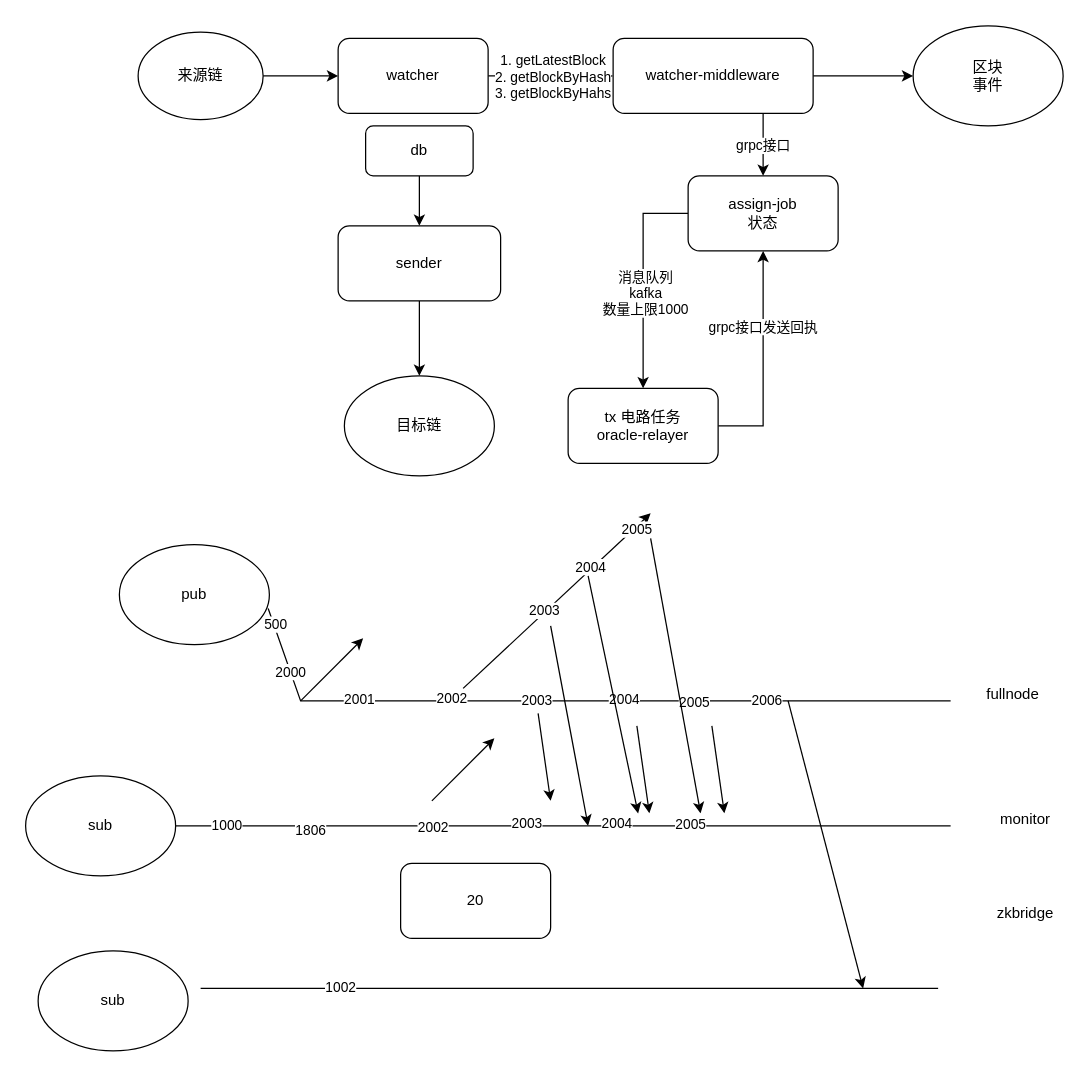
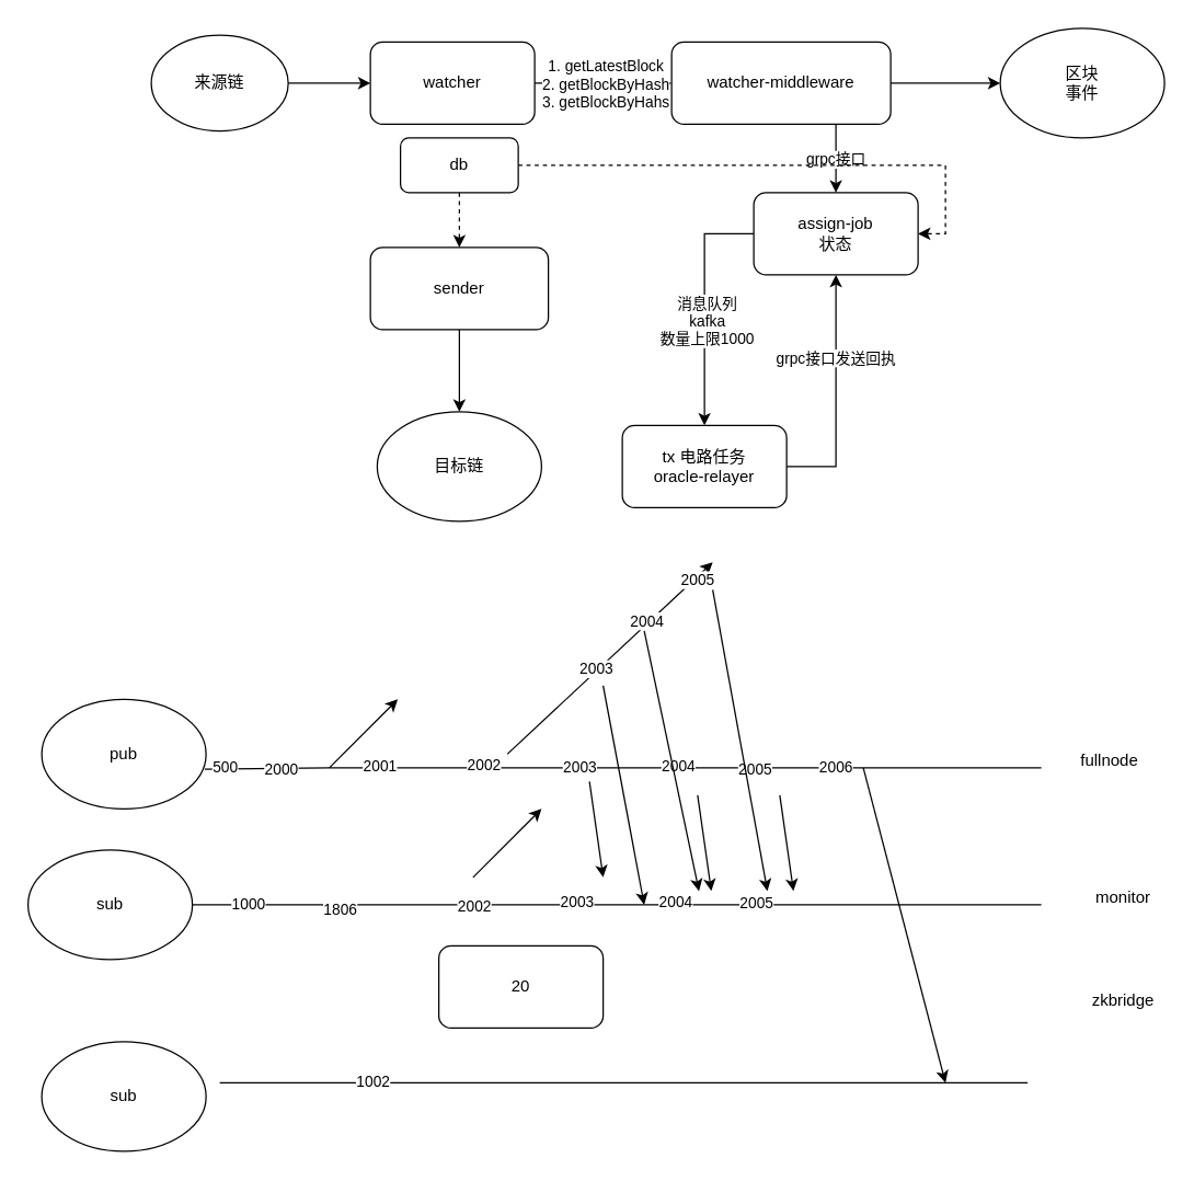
  <mxCell id="0" />
  <mxCell id="1" parent="0" />
  <mxCell id="2" style="edgeStyle=orthogonalEdgeStyle;rounded=0;orthogonalLoop=1;jettySize=auto;html=1;" parent="1" source="4" target="8" edge="1"><mxGeometry relative="1" as="geometry" /></mxCell>
  <mxCell id="3" value="1. getLatestBlock&lt;br&gt;2. getBlockByHash&lt;br&gt;3. getBlockByHahs" style="edgeLabel;html=1;align=center;verticalAlign=middle;resizable=0;points=[];" parent="2" vertex="1" connectable="0"><mxGeometry x="0.011" relative="1" as="geometry"><mxPoint as="offset" /></mxGeometry></mxCell>
  <mxCell id="4" value="watcher" style="rounded=1;whiteSpace=wrap;html=1;" parent="1" vertex="1"><mxGeometry x="270" y="30" width="120" height="60" as="geometry" /></mxCell>
  <mxCell id="5" style="edgeStyle=orthogonalEdgeStyle;rounded=0;orthogonalLoop=1;jettySize=auto;html=1;" parent="1" source="8" target="11" edge="1"><mxGeometry relative="1" as="geometry"><Array as="points"><mxPoint x="610" y="100" /><mxPoint x="610" y="100" /></Array></mxGeometry></mxCell>
  <mxCell id="6" value="grpc接口" style="edgeLabel;html=1;align=center;verticalAlign=middle;resizable=0;points=[];" parent="5" vertex="1" connectable="0"><mxGeometry x="0.004" y="-1" relative="1" as="geometry"><mxPoint as="offset" /></mxGeometry></mxCell>
  <mxCell id="7" style="edgeStyle=orthogonalEdgeStyle;rounded=0;orthogonalLoop=1;jettySize=auto;html=1;" parent="1" source="8" target="15" edge="1"><mxGeometry relative="1" as="geometry"><mxPoint x="710" y="60" as="targetPoint" /></mxGeometry></mxCell>
  <mxCell id="8" value="watcher-middleware" style="rounded=1;whiteSpace=wrap;html=1;" parent="1" vertex="1"><mxGeometry x="490" y="30" width="160" height="60" as="geometry" /></mxCell>
  <mxCell id="9" style="edgeStyle=orthogonalEdgeStyle;rounded=0;orthogonalLoop=1;jettySize=auto;html=1;exitX=0;exitY=0.5;exitDx=0;exitDy=0;" parent="1" source="11" target="14" edge="1"><mxGeometry relative="1" as="geometry"><Array as="points"><mxPoint x="514" y="170" /></Array><mxPoint x="514" y="170" as="sourcePoint" /></mxGeometry></mxCell>
  <mxCell id="10" value="消息队列&lt;br&gt;kafka&lt;br&gt;数量上限1000" style="edgeLabel;html=1;align=center;verticalAlign=middle;resizable=0;points=[];" parent="9" vertex="1" connectable="0"><mxGeometry x="0.129" y="1" relative="1" as="geometry"><mxPoint as="offset" /></mxGeometry></mxCell>
  <mxCell id="11" value="assign-job&lt;br&gt;状态" style="rounded=1;whiteSpace=wrap;html=1;" parent="1" vertex="1"><mxGeometry x="550" y="140" width="120" height="60" as="geometry" /></mxCell>
  <mxCell id="12" style="edgeStyle=orthogonalEdgeStyle;rounded=0;orthogonalLoop=1;jettySize=auto;html=1;entryX=0.5;entryY=1;entryDx=0;entryDy=0;exitX=1;exitY=0.5;exitDx=0;exitDy=0;" parent="1" source="14" target="11" edge="1"><mxGeometry relative="1" as="geometry"><mxPoint x="650" y="210" as="targetPoint" /></mxGeometry></mxCell>
  <mxCell id="13" value="grpc接口发送回执" style="edgeLabel;html=1;align=center;verticalAlign=middle;resizable=0;points=[];" parent="12" vertex="1" connectable="0"><mxGeometry x="0.319" y="1" relative="1" as="geometry"><mxPoint as="offset" /></mxGeometry></mxCell>
  <mxCell id="14" value="tx 电路任务&lt;br style=&quot;border-color: var(--border-color);&quot;&gt;oracle-relayer" style="rounded=1;whiteSpace=wrap;html=1;" parent="1" vertex="1"><mxGeometry x="454" y="310" width="120" height="60" as="geometry" /></mxCell>
  <mxCell id="15" value="区块&lt;br&gt;事件" style="ellipse;whiteSpace=wrap;html=1;" parent="1" vertex="1"><mxGeometry x="730" y="20" width="120" height="80" as="geometry" /></mxCell>
- <mxCell id="16" style="edgeStyle=orthogonalEdgeStyle;rounded=0;orthogonalLoop=1;jettySize=auto;html=1;exitX=0.5;exitY=1;exitDx=0;exitDy=0;entryX=0.5;entryY=0;entryDx=0;entryDy=0;dashed=0;" parent="1" source="18" target="20" edge="1"><mxGeometry relative="1" as="geometry" /></mxCell>
+ <mxCell id="16" style="edgeStyle=orthogonalEdgeStyle;rounded=0;orthogonalLoop=1;jettySize=auto;html=1;exitX=0.5;exitY=1;exitDx=0;exitDy=0;entryX=0.5;entryY=0;entryDx=0;entryDy=0;dashed=1;" parent="1" source="18" target="20" edge="1"><mxGeometry relative="1" as="geometry" /></mxCell>
+ <mxCell id="17" style="edgeStyle=orthogonalEdgeStyle;rounded=0;orthogonalLoop=1;jettySize=auto;html=1;exitX=1;exitY=0.5;exitDx=0;exitDy=0;entryX=1;entryY=0.5;entryDx=0;entryDy=0;dashed=1;" parent="1" source="18" target="11" edge="1"><mxGeometry relative="1" as="geometry" /></mxCell>
  <mxCell id="18" value="db" style="rounded=1;whiteSpace=wrap;html=1;" parent="1" vertex="1"><mxGeometry x="292" y="100" width="86" height="40" as="geometry" /></mxCell>
  <mxCell id="19" style="edgeStyle=orthogonalEdgeStyle;rounded=0;orthogonalLoop=1;jettySize=auto;html=1;entryX=0.5;entryY=0;entryDx=0;entryDy=0;" parent="1" source="20" target="21" edge="1"><mxGeometry relative="1" as="geometry"><mxPoint x="335" y="300" as="targetPoint" /></mxGeometry></mxCell>
  <mxCell id="20" value="sender" style="rounded=1;whiteSpace=wrap;html=1;" parent="1" vertex="1"><mxGeometry x="270" y="180" width="130" height="60" as="geometry" /></mxCell>
  <mxCell id="21" value="目标链" style="ellipse;whiteSpace=wrap;html=1;" parent="1" vertex="1"><mxGeometry x="275" y="300" width="120" height="80" as="geometry" /></mxCell>
  <mxCell id="22" style="edgeStyle=orthogonalEdgeStyle;rounded=0;orthogonalLoop=1;jettySize=auto;html=1;" parent="1" source="23" target="4" edge="1"><mxGeometry relative="1" as="geometry" /></mxCell>
  <mxCell id="23" value="来源链" style="ellipse;whiteSpace=wrap;html=1;" parent="1" vertex="1"><mxGeometry x="110" y="25" width="100" height="70" as="geometry" /></mxCell>
  <mxCell id="24" value="" style="endArrow=none;html=1;rounded=0;exitX=0.992;exitY=0.638;exitDx=0;exitDy=0;exitPerimeter=0;" edge="1" parent="1" source="56"><mxGeometry width="50" height="50" relative="1" as="geometry"><mxPoint x="180" y="560" as="sourcePoint" /><mxPoint x="760" y="560" as="targetPoint" /><Array as="points"><mxPoint x="240" y="560" /></Array></mxGeometry></mxCell>
  <mxCell id="25" value="2000" style="edgeLabel;html=1;align=center;verticalAlign=middle;resizable=0;points=[];" vertex="1" connectable="0" parent="24"><mxGeometry x="-0.821" relative="1" as="geometry"><mxPoint as="offset" /></mxGeometry></mxCell>
  <mxCell id="26" value="2001" style="edgeLabel;html=1;align=center;verticalAlign=middle;resizable=0;points=[];" vertex="1" connectable="0" parent="24"><mxGeometry x="-0.583" y="2" relative="1" as="geometry"><mxPoint as="offset" /></mxGeometry></mxCell>
  <mxCell id="27" value="2002" style="edgeLabel;html=1;align=center;verticalAlign=middle;resizable=0;points=[];" vertex="1" connectable="0" parent="24"><mxGeometry x="-0.335" y="3" relative="1" as="geometry"><mxPoint as="offset" /></mxGeometry></mxCell>
  <mxCell id="28" value="2003" style="edgeLabel;html=1;align=center;verticalAlign=middle;resizable=0;points=[];" vertex="1" connectable="0" parent="24"><mxGeometry x="-0.107" y="1" relative="1" as="geometry"><mxPoint as="offset" /></mxGeometry></mxCell>
  <mxCell id="29" value="2004" style="edgeLabel;html=1;align=center;verticalAlign=middle;resizable=0;points=[];" vertex="1" connectable="0" parent="24"><mxGeometry x="0.128" y="2" relative="1" as="geometry"><mxPoint as="offset" /></mxGeometry></mxCell>
  <mxCell id="30" value="2005" style="edgeLabel;html=1;align=center;verticalAlign=middle;resizable=0;points=[];" vertex="1" connectable="0" parent="24"><mxGeometry x="0.314" relative="1" as="geometry"><mxPoint as="offset" /></mxGeometry></mxCell>
  <mxCell id="31" value="500" style="edgeLabel;html=1;align=center;verticalAlign=middle;resizable=0;points=[];" vertex="1" connectable="0" parent="24"><mxGeometry x="-0.954" y="1" relative="1" as="geometry"><mxPoint as="offset" /></mxGeometry></mxCell>
  <mxCell id="32" value="2006" style="edgeLabel;html=1;align=center;verticalAlign=middle;resizable=0;points=[];" vertex="1" connectable="0" parent="24"><mxGeometry x="0.506" y="1" relative="1" as="geometry"><mxPoint as="offset" /></mxGeometry></mxCell>
  <mxCell id="33" value="" style="endArrow=classic;html=1;rounded=0;" edge="1" parent="1"><mxGeometry width="50" height="50" relative="1" as="geometry"><mxPoint x="370" y="550" as="sourcePoint" /><mxPoint x="520" y="410" as="targetPoint" /></mxGeometry></mxCell>
  <mxCell id="34" value="2005" style="edgeLabel;html=1;align=center;verticalAlign=middle;resizable=0;points=[];" vertex="1" connectable="0" parent="33"><mxGeometry x="0.835" y="-1" relative="1" as="geometry"><mxPoint as="offset" /></mxGeometry></mxCell>
  <mxCell id="35" value="2004" style="edgeLabel;html=1;align=center;verticalAlign=middle;resizable=0;points=[];" vertex="1" connectable="0" parent="33"><mxGeometry x="0.379" y="2" relative="1" as="geometry"><mxPoint as="offset" /></mxGeometry></mxCell>
  <mxCell id="36" value="2003" style="edgeLabel;html=1;align=center;verticalAlign=middle;resizable=0;points=[];" vertex="1" connectable="0" parent="33"><mxGeometry x="-0.125" y="2" relative="1" as="geometry"><mxPoint as="offset" /></mxGeometry></mxCell>
  <mxCell id="37" value="fullnode" style="text;strokeColor=none;align=center;fillColor=none;html=1;verticalAlign=middle;whiteSpace=wrap;rounded=0;" vertex="1" parent="1"><mxGeometry x="780" y="540" width="60" height="30" as="geometry" /></mxCell>
  <mxCell id="38" value="" style="endArrow=none;html=1;rounded=0;exitX=1;exitY=0.5;exitDx=0;exitDy=0;" edge="1" parent="1" source="57"><mxGeometry width="50" height="50" relative="1" as="geometry"><mxPoint x="170" y="660" as="sourcePoint" /><mxPoint x="760" y="660" as="targetPoint" /></mxGeometry></mxCell>
  <mxCell id="39" value="2002" style="edgeLabel;html=1;align=center;verticalAlign=middle;resizable=0;points=[];" vertex="1" connectable="0" parent="38"><mxGeometry x="-0.339" relative="1" as="geometry"><mxPoint as="offset" /></mxGeometry></mxCell>
  <mxCell id="40" value="2003" style="edgeLabel;html=1;align=center;verticalAlign=middle;resizable=0;points=[];" vertex="1" connectable="0" parent="38"><mxGeometry x="-0.098" y="3" relative="1" as="geometry"><mxPoint as="offset" /></mxGeometry></mxCell>
  <mxCell id="41" value="2004" style="edgeLabel;html=1;align=center;verticalAlign=middle;resizable=0;points=[];" vertex="1" connectable="0" parent="38"><mxGeometry x="0.136" y="3" relative="1" as="geometry"><mxPoint as="offset" /></mxGeometry></mxCell>
  <mxCell id="42" value="2005" style="edgeLabel;html=1;align=center;verticalAlign=middle;resizable=0;points=[];" vertex="1" connectable="0" parent="38"><mxGeometry x="0.325" y="2" relative="1" as="geometry"><mxPoint as="offset" /></mxGeometry></mxCell>
  <mxCell id="43" value="1000" style="edgeLabel;html=1;align=center;verticalAlign=middle;resizable=0;points=[];" vertex="1" connectable="0" parent="38"><mxGeometry x="-0.871" y="1" relative="1" as="geometry"><mxPoint as="offset" /></mxGeometry></mxCell>
  <mxCell id="44" value="1806" style="edgeLabel;html=1;align=center;verticalAlign=middle;resizable=0;points=[];" vertex="1" connectable="0" parent="38"><mxGeometry x="-0.654" y="-3" relative="1" as="geometry"><mxPoint as="offset" /></mxGeometry></mxCell>
  <mxCell id="45" value="monitor" style="text;strokeColor=none;align=center;fillColor=none;html=1;verticalAlign=middle;whiteSpace=wrap;rounded=0;" vertex="1" parent="1"><mxGeometry x="790" y="640" width="60" height="30" as="geometry" /></mxCell>
  <mxCell id="46" value="" style="endArrow=none;html=1;rounded=0;" edge="1" parent="1"><mxGeometry width="50" height="50" relative="1" as="geometry"><mxPoint y="790" as="sourcePoint" x="160" /><mxPoint x="750" y="790" as="targetPoint" /></mxGeometry></mxCell>
  <mxCell id="47" value="1002" style="edgeLabel;html=1;align=center;verticalAlign=middle;resizable=0;points=[];" vertex="1" connectable="0" parent="46"><mxGeometry x="-0.624" y="2" relative="1" as="geometry"><mxPoint as="offset" /></mxGeometry></mxCell>
  <mxCell id="48" value="zkbridge" style="text;strokeColor=none;align=center;fillColor=none;html=1;verticalAlign=middle;whiteSpace=wrap;rounded=0;" vertex="1" parent="1"><mxGeometry x="790" y="715" width="60" height="30" as="geometry" /></mxCell>
  <mxCell id="49" value="" style="endArrow=classic;html=1;rounded=0;" edge="1" parent="1"><mxGeometry width="50" height="50" relative="1" as="geometry"><mxPoint x="440" y="500" as="sourcePoint" /><mxPoint x="470" y="660" as="targetPoint" /></mxGeometry></mxCell>
  <mxCell id="50" value="" style="endArrow=classic;html=1;rounded=0;" edge="1" parent="1"><mxGeometry width="50" height="50" relative="1" as="geometry"><mxPoint x="470" y="460" as="sourcePoint" /><mxPoint x="510" y="650" as="targetPoint" /></mxGeometry></mxCell>
  <mxCell id="51" value="" style="endArrow=classic;html=1;rounded=0;" edge="1" parent="1"><mxGeometry width="50" height="50" relative="1" as="geometry"><mxPoint x="520" y="430" as="sourcePoint" /><mxPoint x="560" y="650" as="targetPoint" /></mxGeometry></mxCell>
  <mxCell id="52" value="" style="endArrow=classic;html=1;rounded=0;" edge="1" parent="1"><mxGeometry width="50" height="50" relative="1" as="geometry"><mxPoint x="430" y="570" as="sourcePoint" /><mxPoint x="440" y="640" as="targetPoint" /></mxGeometry></mxCell>
  <mxCell id="53" value="" style="endArrow=classic;html=1;rounded=0;" edge="1" parent="1"><mxGeometry width="50" height="50" relative="1" as="geometry"><mxPoint x="509" y="580" as="sourcePoint" /><mxPoint x="519" y="650" as="targetPoint" /></mxGeometry></mxCell>
  <mxCell id="54" value="" style="endArrow=classic;html=1;rounded=0;" edge="1" parent="1"><mxGeometry width="50" height="50" relative="1" as="geometry"><mxPoint x="569" y="580" as="sourcePoint" /><mxPoint x="579" y="650" as="targetPoint" /></mxGeometry></mxCell>
  <mxCell id="55" value="" style="endArrow=classic;html=1;rounded=0;" edge="1" parent="1"><mxGeometry width="50" height="50" relative="1" as="geometry"><mxPoint x="630" y="560" as="sourcePoint" /><mxPoint x="690" y="790" as="targetPoint" /></mxGeometry></mxCell>
- <mxCell id="56" value="pub" style="ellipse;whiteSpace=wrap;html=1;" vertex="1" parent="1"><mxGeometry x="95" y="435" width="120" height="80" as="geometry" /></mxCell>
+ <mxCell id="56" value="pub" style="ellipse;whiteSpace=wrap;html=1;" vertex="1" parent="1"><mxGeometry x="30" y="510" width="120" height="80" as="geometry" /></mxCell>
  <mxCell id="57" value="sub" style="ellipse;whiteSpace=wrap;html=1;" vertex="1" parent="1"><mxGeometry x="20" y="620" width="120" height="80" as="geometry" /></mxCell>
  <mxCell id="58" value="sub" style="ellipse;whiteSpace=wrap;html=1;" vertex="1" parent="1"><mxGeometry x="30" y="760" width="120" height="80" as="geometry" /></mxCell>
  <mxCell id="59" value="" style="endArrow=classic;html=1;rounded=0;" edge="1" parent="1"><mxGeometry width="50" height="50" relative="1" as="geometry"><mxPoint x="345" y="640" as="sourcePoint" /><mxPoint x="395" y="590" as="targetPoint" /></mxGeometry></mxCell>
  <mxCell id="60" value="20" style="rounded=1;whiteSpace=wrap;html=1;" vertex="1" parent="1"><mxGeometry x="320" y="690" width="120" height="60" as="geometry" /></mxCell>
  <mxCell id="61" value="" style="endArrow=classic;html=1;rounded=0;" edge="1" parent="1"><mxGeometry width="50" height="50" relative="1" as="geometry"><mxPoint x="240" y="560" as="sourcePoint" /><mxPoint x="290" y="510" as="targetPoint" /></mxGeometry></mxCell>
